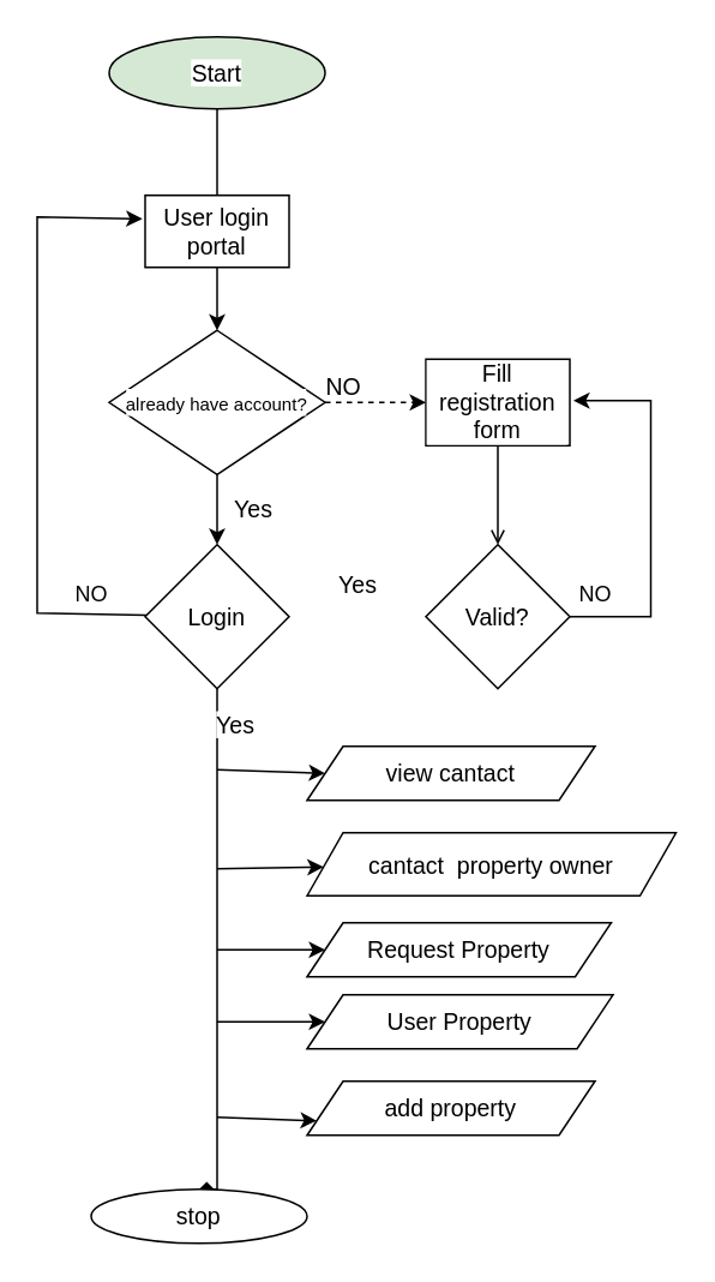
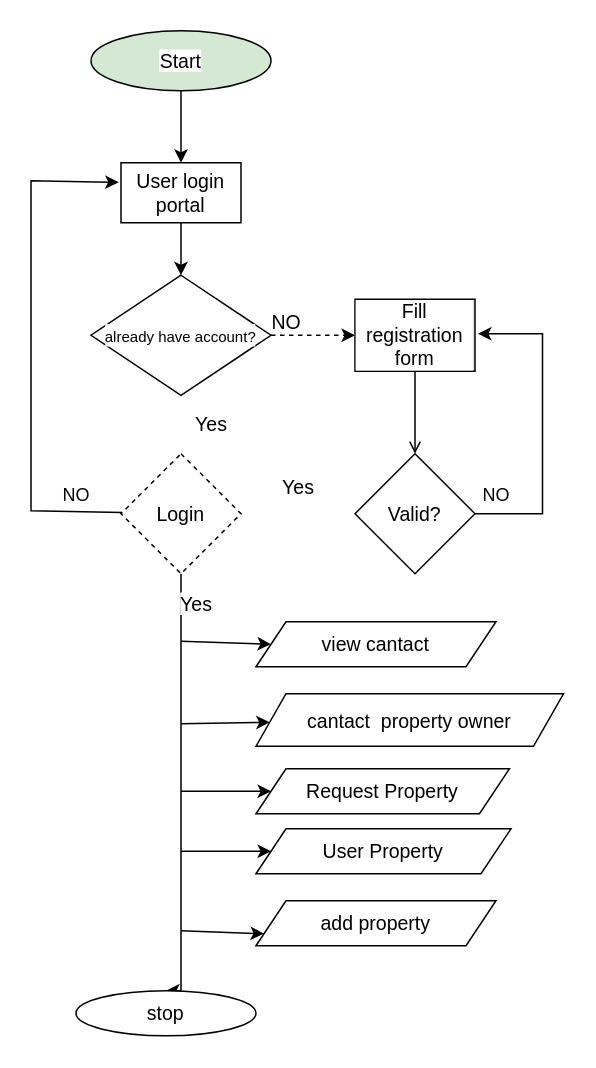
  <mxCell id="0" />
  <mxCell id="1" parent="0" />
- <mxCell id="2" style="edgeStyle=none;html=1;fontSize=13;entryX=0.5;entryY=0;entryDx=0;entryDy=0;labelBackgroundColor=#FFFFFF;fontColor=#000000;endArrow=none;" parent="1" source="3" target="32" edge="1"><mxGeometry relative="1" as="geometry"><mxPoint x="120" y="102" as="targetPoint" /></mxGeometry></mxCell>
+ <mxCell id="2" style="edgeStyle=none;html=1;fontSize=13;entryX=0.5;entryY=0;entryDx=0;entryDy=0;labelBackgroundColor=#FFFFFF;fontColor=#000000;" parent="1" source="3" target="32" edge="1"><mxGeometry relative="1" as="geometry"><mxPoint x="120" y="102" as="targetPoint" /></mxGeometry></mxCell>
  <mxCell id="3" value="Start" style="ellipse;whiteSpace=wrap;html=1;fontSize=13;labelBackgroundColor=#FFFFFF;fontColor=#000000;fillColor=#d5e8d4;" parent="1" vertex="1"><mxGeometry x="60" y="20" width="120" height="40" as="geometry" /></mxCell>
  <mxCell id="4" style="edgeStyle=none;html=1;entryX=0.5;entryY=0;entryDx=0;entryDy=0;fontSize=13;labelBackgroundColor=#FFFFFF;fontColor=#000000;" parent="1" target="7" edge="1"><mxGeometry relative="1" as="geometry"><mxPoint x="120" y="142" as="sourcePoint" /></mxGeometry></mxCell>
- <mxCell id="5" style="edgeStyle=none;html=1;fontSize=13;rounded=0;entryX=0.5;entryY=0;entryDx=0;entryDy=0;labelBackgroundColor=#FFFFFF;fontColor=#000000;" parent="1" source="7" target="11" edge="1"><mxGeometry relative="1" as="geometry"><mxPoint x="240" y="502" as="targetPoint" /><Array as="points"><mxPoint x="120" y="262" /></Array></mxGeometry></mxCell>
  <mxCell id="6" style="edgeStyle=none;rounded=0;html=1;labelBackgroundColor=#FFFFFF;fontColor=#000000;dashed=1;" parent="1" source="7" target="24" edge="1"><mxGeometry relative="1" as="geometry" /></mxCell>
  <mxCell id="7" value="&lt;span style=&quot;font-size: 10px;&quot;&gt;already have account?&lt;/span&gt;" style="rhombus;whiteSpace=wrap;html=1;fontSize=13;labelBackgroundColor=#FFFFFF;fontColor=#000000;" parent="1" vertex="1"><mxGeometry x="60" y="183" width="120" height="80" as="geometry" /></mxCell>
  <mxCell id="8" value="Yes" style="text;html=1;align=center;verticalAlign=middle;resizable=0;points=[];autosize=1;strokeColor=none;fillColor=none;fontSize=13;labelBackgroundColor=#FFFFFF;fontColor=#000000;" parent="1" vertex="1"><mxGeometry x="120" y="267" width="40" height="30" as="geometry" /></mxCell>
- <mxCell id="9" style="edgeStyle=none;rounded=0;html=1;fontSize=13;labelBackgroundColor=#FFFFFF;fontColor=#000000;entryX=0.5;entryY=0;entryDx=0;entryDy=0;endArrow=diamond;" parent="1" source="11" edge="1" target="16"><mxGeometry relative="1" as="geometry"><mxPoint x="120" y="622" as="targetPoint" /><Array as="points"><mxPoint x="120" y="634" /><mxPoint x="120" y="660" /></Array></mxGeometry></mxCell>
+ <mxCell id="9" style="edgeStyle=none;rounded=0;html=1;fontSize=13;labelBackgroundColor=#FFFFFF;fontColor=#000000;entryX=0.5;entryY=0;entryDx=0;entryDy=0;" parent="1" source="11" edge="1" target="16"><mxGeometry relative="1" as="geometry"><mxPoint x="120" y="622" as="targetPoint" /><Array as="points"><mxPoint x="120" y="634" /><mxPoint x="120" y="660" /></Array></mxGeometry></mxCell>
  <mxCell id="10" style="edgeStyle=none;rounded=0;html=1;entryX=-0.019;entryY=0.476;entryDx=0;entryDy=0;entryPerimeter=0;labelBackgroundColor=none;" parent="1" source="11" edge="1"><mxGeometry relative="1" as="geometry"><Array as="points"><mxPoint x="20" y="340" /><mxPoint x="20" y="230" /><mxPoint x="20" y="226" /><mxPoint x="20" y="120" /></Array><mxPoint x="78.48" y="121.04" as="targetPoint" /></mxGeometry></mxCell>
- <mxCell id="11" value="Login" style="rhombus;whiteSpace=wrap;html=1;fontSize=13;labelBackgroundColor=#FFFFFF;fontColor=#000000;" parent="1" vertex="1"><mxGeometry x="80" y="302" width="80" height="80" as="geometry" /></mxCell>
+ <mxCell id="11" value="Login" style="rhombus;whiteSpace=wrap;html=1;fontSize=13;labelBackgroundColor=#FFFFFF;fontColor=#000000;dashed=1;" parent="1" vertex="1"><mxGeometry x="80" y="302" width="80" height="80" as="geometry" /></mxCell>
  <mxCell id="12" value="User Property" style="shape=parallelogram;perimeter=parallelogramPerimeter;whiteSpace=wrap;html=1;fixedSize=1;fontSize=13;labelBackgroundColor=#FFFFFF;fontColor=#000000;" parent="1" vertex="1"><mxGeometry x="170" y="552" width="170" height="30" as="geometry" /></mxCell>
  <mxCell id="13" value="Request Property" style="shape=parallelogram;perimeter=parallelogramPerimeter;whiteSpace=wrap;html=1;fixedSize=1;fontSize=13;labelBackgroundColor=default;fontColor=#000000;labelBorderColor=none;" parent="1" vertex="1"><mxGeometry x="170" y="512" width="169" height="30" as="geometry" /></mxCell>
  <mxCell id="14" value="cantact&amp;nbsp; property owner" style="shape=parallelogram;perimeter=parallelogramPerimeter;whiteSpace=wrap;html=1;fixedSize=1;fontSize=13;labelBackgroundColor=#FFFFFF;fontColor=#000000;" parent="1" vertex="1"><mxGeometry x="170" y="462" width="205" height="35" as="geometry" /></mxCell>
  <mxCell id="15" value="view cantact" style="shape=parallelogram;perimeter=parallelogramPerimeter;whiteSpace=wrap;html=1;fixedSize=1;fontSize=13;labelBackgroundColor=#FFFFFF;fontColor=#000000;" parent="1" vertex="1"><mxGeometry x="170" y="414" width="160" height="30" as="geometry" /></mxCell>
  <mxCell id="16" value="stop" style="ellipse;whiteSpace=wrap;html=1;fontSize=13;labelBackgroundColor=#FFFFFF;fontColor=#000000;" parent="1" vertex="1"><mxGeometry x="50" y="660" width="120" height="30" as="geometry" /></mxCell>
  <mxCell id="17" value="Yes" style="text;html=1;align=center;verticalAlign=middle;resizable=0;points=[];autosize=1;strokeColor=none;fillColor=none;fontSize=13;labelBackgroundColor=#FFFFFF;fontColor=#000000;" parent="1" vertex="1"><mxGeometry x="110" y="387" width="40" height="30" as="geometry" /></mxCell>
  <mxCell id="18" value="" style="endArrow=classic;html=1;entryX=0;entryY=0.5;entryDx=0;entryDy=0;fontSize=13;labelBackgroundColor=#FFFFFF;fontColor=#000000;" parent="1" target="15" edge="1"><mxGeometry width="50" height="50" relative="1" as="geometry"><mxPoint x="120" y="427" as="sourcePoint" /><mxPoint x="170" y="402" as="targetPoint" /></mxGeometry></mxCell>
  <mxCell id="19" value="" style="endArrow=classic;html=1;fontSize=13;labelBackgroundColor=#FFFFFF;fontColor=#000000;" parent="1" target="14" edge="1"><mxGeometry width="50" height="50" relative="1" as="geometry"><mxPoint x="120" y="482" as="sourcePoint" /><mxPoint x="180" y="481.51" as="targetPoint" /></mxGeometry></mxCell>
  <mxCell id="20" value="" style="endArrow=classic;html=1;fontSize=13;labelBackgroundColor=#FFFFFF;fontColor=#000000;" parent="1" target="13" edge="1"><mxGeometry width="50" height="50" relative="1" as="geometry"><mxPoint x="120" y="527" as="sourcePoint" /><mxPoint x="180" y="511.76" as="targetPoint" /></mxGeometry></mxCell>
  <mxCell id="21" value="" style="endArrow=classic;html=1;fontSize=13;labelBackgroundColor=#FFFFFF;fontColor=#000000;" parent="1" target="12" edge="1"><mxGeometry width="50" height="50" relative="1" as="geometry"><mxPoint x="120" y="567" as="sourcePoint" /><mxPoint x="180" y="551.76" as="targetPoint" /></mxGeometry></mxCell>
  <mxCell id="22" value="NO" style="text;html=1;align=center;verticalAlign=middle;resizable=0;points=[];autosize=1;strokeColor=none;fillColor=none;fontSize=13;labelBackgroundColor=#FFFFFF;fontColor=#000000;" parent="1" vertex="1"><mxGeometry x="170" y="199" width="40" height="30" as="geometry" /></mxCell>
  <mxCell id="23" style="edgeStyle=none;rounded=0;html=1;entryX=0.5;entryY=0;entryDx=0;entryDy=0;fontSize=13;labelBackgroundColor=#FFFFFF;fontColor=#000000;endArrow=open;" parent="1" source="24" target="26" edge="1"><mxGeometry relative="1" as="geometry" /></mxCell>
- <mxCell id="24" value="Fill registration form" style="rounded=0;whiteSpace=wrap;html=1;fontSize=13;labelBackgroundColor=#FFFFFF;fontColor=#000000;" parent="1" vertex="1"><mxGeometry x="236" y="199" width="80" height="48" as="geometry" /></mxCell>
+ <mxCell id="24" value="Fill registration form" style="rounded=0;whiteSpace=wrap;html=1;fontSize=13;labelBackgroundColor=#FFFFFF;fontColor=#000000;fillColor=#d5e8d4;" parent="1" vertex="1"><mxGeometry x="236" y="199" width="80" height="48" as="geometry" /></mxCell>
  <mxCell id="25" style="edgeStyle=none;html=1;rounded=0;labelBackgroundColor=#FFFFFF;fontColor=#000000;" parent="1" source="26" edge="1"><mxGeometry relative="1" as="geometry"><mxPoint x="318" y="222" as="targetPoint" /><Array as="points"><mxPoint x="361" y="342" /><mxPoint x="361" y="222" /></Array></mxGeometry></mxCell>
  <mxCell id="26" value="Valid?" style="rhombus;whiteSpace=wrap;html=1;fontSize=13;labelBackgroundColor=#FFFFFF;fontColor=#000000;" parent="1" vertex="1"><mxGeometry x="236" y="302" width="80" height="80" as="geometry" /></mxCell>
  <mxCell id="27" value="Yes" style="text;html=1;align=center;verticalAlign=middle;resizable=0;points=[];autosize=1;strokeColor=none;fillColor=none;fontSize=13;labelBackgroundColor=#FFFFFF;fontColor=#000000;" parent="1" vertex="1"><mxGeometry x="178" y="309" width="40" height="30" as="geometry" /></mxCell>
  <mxCell id="28" value="NO" style="text;html=1;align=center;verticalAlign=middle;resizable=0;points=[];autosize=1;strokeColor=none;fillColor=none;labelBackgroundColor=none;" parent="1" vertex="1"><mxGeometry x="30" y="315" width="40" height="30" as="geometry" /></mxCell>
  <mxCell id="29" value="NO" style="text;html=1;align=center;verticalAlign=middle;resizable=0;points=[];autosize=1;strokeColor=none;fillColor=none;labelBackgroundColor=#FFFFFF;fontColor=#000000;" parent="1" vertex="1"><mxGeometry x="310" y="315" width="40" height="30" as="geometry" /></mxCell>
  <mxCell id="30" value="add property" style="shape=parallelogram;perimeter=parallelogramPerimeter;whiteSpace=wrap;html=1;fixedSize=1;fontSize=13;labelBackgroundColor=#FFFFFF;fontColor=#000000;" vertex="1" parent="1"><mxGeometry x="170" y="600" width="160" height="30" as="geometry" /></mxCell>
  <mxCell id="31" value="" style="endArrow=classic;html=1;fontSize=13;labelBackgroundColor=#FFFFFF;fontColor=#000000;entryX=0;entryY=0.75;entryDx=0;entryDy=0;" edge="1" parent="1" target="30"><mxGeometry width="50" height="50" relative="1" as="geometry"><mxPoint x="120" y="620" as="sourcePoint" /><mxPoint x="190" y="577" as="targetPoint" /><Array as="points" /></mxGeometry></mxCell>
  <mxCell id="32" value="User login portal" style="rounded=0;whiteSpace=wrap;html=1;fontSize=13;labelBackgroundColor=none;" vertex="1" parent="1"><mxGeometry x="80" y="108" width="80" height="40" as="geometry" /></mxCell>
